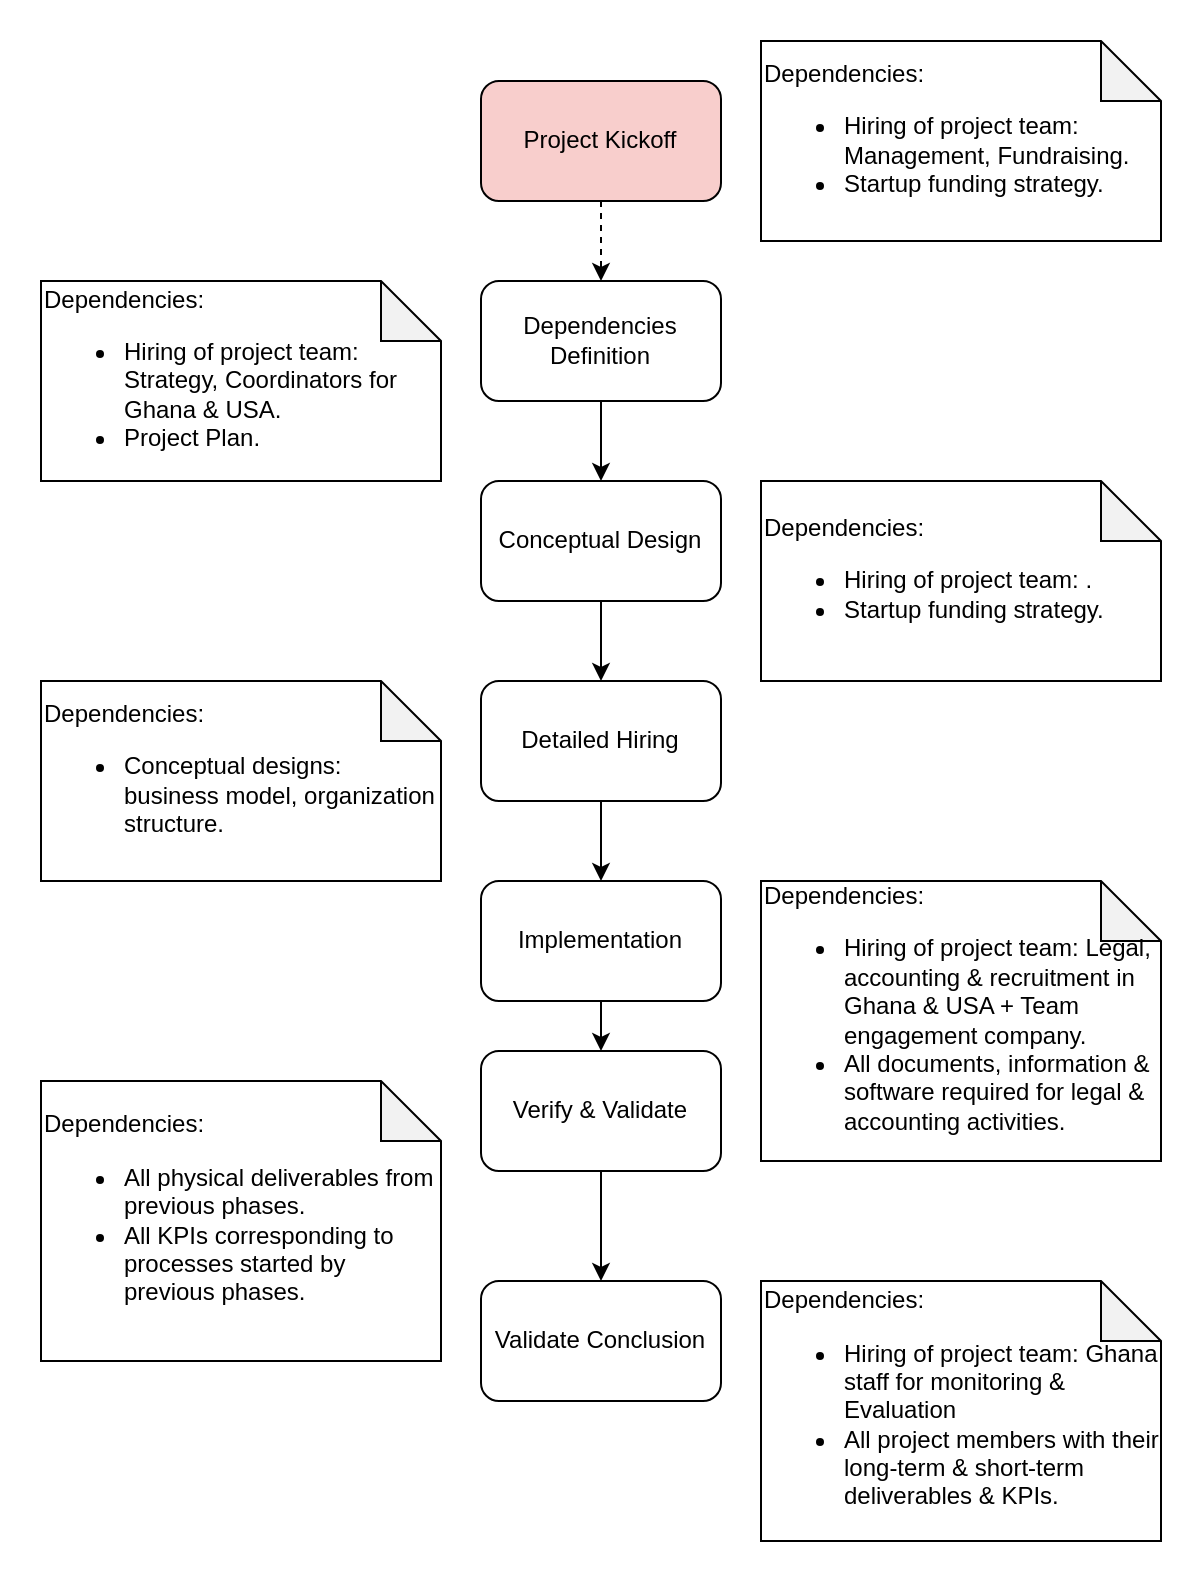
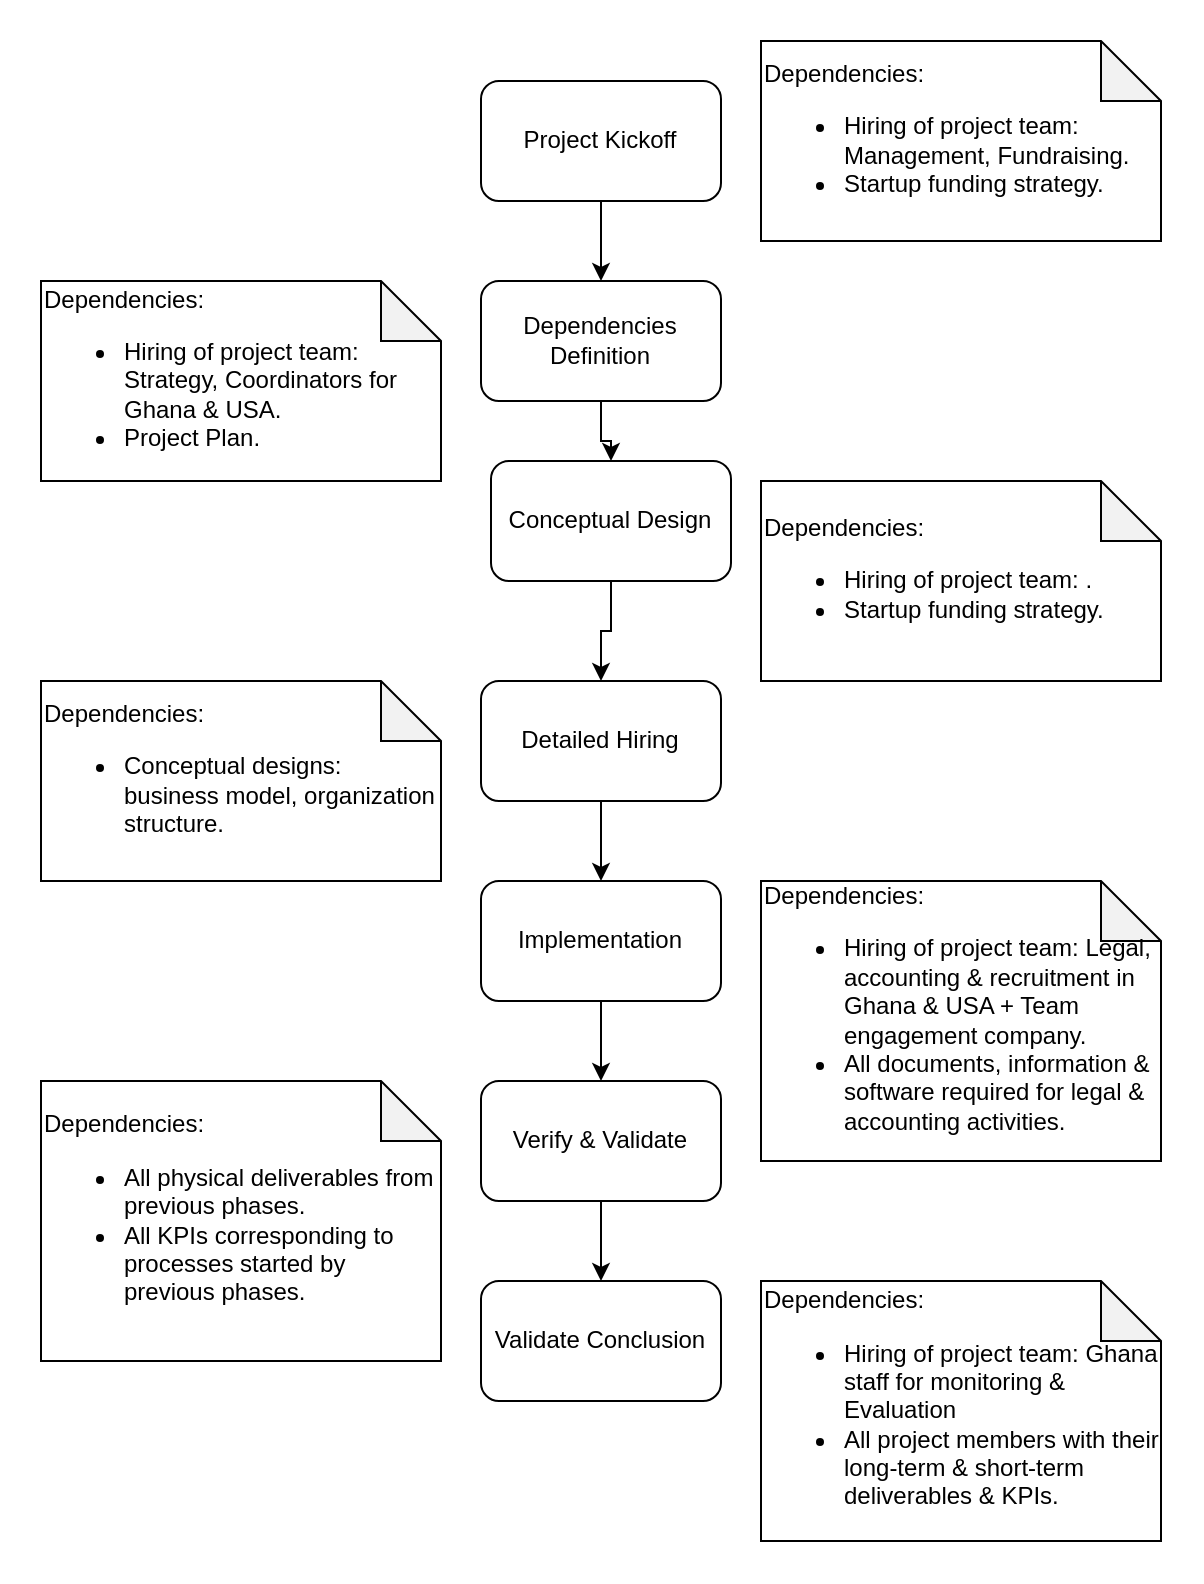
  <mxCell id="0" />
  <mxCell id="1" parent="0" />
- <mxCell id="2" style="edgeStyle=orthogonalEdgeStyle;rounded=0;orthogonalLoop=1;jettySize=auto;html=1;entryX=0.5;entryY=0;entryDx=0;entryDy=0;dashed=1;" edge="1" parent="1" source="3" target="5"><mxGeometry relative="1" as="geometry" /></mxCell>
- <mxCell id="3" value="Project Kickoff" style="rounded=1;whiteSpace=wrap;html=1;fillColor=#f8cecc;" vertex="1" parent="1"><mxGeometry x="240" y="40" width="120" height="60" as="geometry" /></mxCell>
+ <mxCell id="2" style="edgeStyle=orthogonalEdgeStyle;rounded=0;orthogonalLoop=1;jettySize=auto;html=1;entryX=0.5;entryY=0;entryDx=0;entryDy=0;" edge="1" parent="1" source="3" target="5"><mxGeometry relative="1" as="geometry" /></mxCell>
+ <mxCell id="3" value="Project Kickoff" style="rounded=1;whiteSpace=wrap;html=1;" vertex="1" parent="1"><mxGeometry x="240" y="40" width="120" height="60" as="geometry" /></mxCell>
  <mxCell id="4" style="edgeStyle=orthogonalEdgeStyle;rounded=0;orthogonalLoop=1;jettySize=auto;html=1;" edge="1" parent="1" source="5" target="7"><mxGeometry relative="1" as="geometry" /></mxCell>
  <mxCell id="5" value="Dependencies Definition" style="rounded=1;whiteSpace=wrap;html=1;" vertex="1" parent="1"><mxGeometry x="240" y="140" width="120" height="60" as="geometry" /></mxCell>
  <mxCell id="6" style="edgeStyle=orthogonalEdgeStyle;rounded=0;orthogonalLoop=1;jettySize=auto;html=1;entryX=0.5;entryY=0;entryDx=0;entryDy=0;" edge="1" parent="1" source="7" target="9"><mxGeometry relative="1" as="geometry" /></mxCell>
- <mxCell id="7" value="Conceptual Design" style="rounded=1;whiteSpace=wrap;html=1;" vertex="1" parent="1"><mxGeometry x="240" y="240" width="120" height="60" as="geometry" /></mxCell>
+ <mxCell id="7" value="Conceptual Design" style="rounded=1;whiteSpace=wrap;html=1;" vertex="1" parent="1"><mxGeometry x="245" y="230" width="120" height="60" as="geometry" /></mxCell>
  <mxCell id="8" style="edgeStyle=orthogonalEdgeStyle;rounded=0;orthogonalLoop=1;jettySize=auto;html=1;entryX=0.5;entryY=0;entryDx=0;entryDy=0;" edge="1" parent="1" source="9" target="11"><mxGeometry relative="1" as="geometry" /></mxCell>
  <mxCell id="9" value="Detailed Hiring" style="rounded=1;whiteSpace=wrap;html=1;" vertex="1" parent="1"><mxGeometry x="240" y="340" width="120" height="60" as="geometry" /></mxCell>
  <mxCell id="10" style="edgeStyle=orthogonalEdgeStyle;rounded=0;orthogonalLoop=1;jettySize=auto;html=1;entryX=0.5;entryY=0;entryDx=0;entryDy=0;" edge="1" parent="1" source="11" target="13"><mxGeometry relative="1" as="geometry" /></mxCell>
  <mxCell id="11" value="Implementation&lt;span style=&quot;font-family: monospace ; font-size: 0px&quot;&gt;%3CmxGraphModel%3E%3Croot%3E%3CmxCell%20id%3D%220%22%2F%3E%3CmxCell%20id%3D%221%22%20parent%3D%220%22%2F%3E%3CmxCell%20id%3D%222%22%20value%3D%22Project%20Kickoff%22%20style%3D%22rounded%3D1%3BwhiteSpace%3Dwrap%3Bhtml%3D1%3B%22%20vertex%3D%221%22%20parent%3D%221%22%3E%3CmxGeometry%20x%3D%22200%22%20y%3D%2280%22%20width%3D%22120%22%20height%3D%2260%22%20as%3D%22geometry%22%2F%3E%3C%2FmxCell%3E%3C%2Froot%3E%3C%2FmxGraphModel%3E&lt;/span&gt;" style="rounded=1;whiteSpace=wrap;html=1;" vertex="1" parent="1"><mxGeometry x="240" y="440" width="120" height="60" as="geometry" /></mxCell>
  <mxCell id="12" style="edgeStyle=orthogonalEdgeStyle;rounded=0;orthogonalLoop=1;jettySize=auto;html=1;entryX=0.5;entryY=0;entryDx=0;entryDy=0;" edge="1" parent="1" source="13" target="14"><mxGeometry relative="1" as="geometry" /></mxCell>
- <mxCell id="13" value="Verify &amp;amp; Validate" style="rounded=1;whiteSpace=wrap;html=1;" vertex="1" parent="1"><mxGeometry x="240" y="525" width="120" height="60" as="geometry" /></mxCell>
+ <mxCell id="13" value="Verify &amp;amp; Validate" style="rounded=1;whiteSpace=wrap;html=1;" vertex="1" parent="1"><mxGeometry x="240" y="540" width="120" height="60" as="geometry" /></mxCell>
  <mxCell id="14" value="Validate Conclusion" style="rounded=1;whiteSpace=wrap;html=1;" vertex="1" parent="1"><mxGeometry x="240" y="640" width="120" height="60" as="geometry" /></mxCell>
  <mxCell id="15" value="Dependencies:&lt;br&gt;&lt;ul&gt;&lt;li&gt;Hiring of project team: Management, Fundraising.&lt;/li&gt;&lt;li&gt;Startup funding strategy.&lt;/li&gt;&lt;/ul&gt;" style="shape=note;whiteSpace=wrap;html=1;backgroundOutline=1;darkOpacity=0.05;align=left;" vertex="1" parent="1"><mxGeometry x="380" y="20" width="200" height="100" as="geometry" /></mxCell>
  <mxCell id="16" value="Dependencies:&lt;br&gt;&lt;ul&gt;&lt;li&gt;Hiring of project team: Strategy, Coordinators for Ghana &amp;amp; USA.&lt;/li&gt;&lt;li&gt;Project Plan.&lt;/li&gt;&lt;/ul&gt;" style="shape=note;whiteSpace=wrap;html=1;backgroundOutline=1;darkOpacity=0.05;align=left;" vertex="1" parent="1"><mxGeometry x="20" y="140" width="200" height="100" as="geometry" /></mxCell>
  <mxCell id="17" value="Dependencies:&lt;br&gt;&lt;ul&gt;&lt;li&gt;Hiring of project team: .&lt;/li&gt;&lt;li&gt;Startup funding strategy.&lt;/li&gt;&lt;/ul&gt;" style="shape=note;whiteSpace=wrap;html=1;backgroundOutline=1;darkOpacity=0.05;align=left;" vertex="1" parent="1"><mxGeometry x="380" y="240" width="200" height="100" as="geometry" /></mxCell>
  <mxCell id="18" value="Dependencies:&lt;br&gt;&lt;ul&gt;&lt;li&gt;&lt;span&gt;Conceptual designs: business model, organization structure.&lt;/span&gt;&lt;br&gt;&lt;/li&gt;&lt;/ul&gt;" style="shape=note;whiteSpace=wrap;html=1;backgroundOutline=1;darkOpacity=0.05;align=left;" vertex="1" parent="1"><mxGeometry x="20" y="340" width="200" height="100" as="geometry" /></mxCell>
  <mxCell id="19" value="Dependencies:&lt;br&gt;&lt;ul&gt;&lt;li&gt;Hiring of project team: Legal, accounting &amp;amp; recruitment in Ghana &amp;amp; USA + Team engagement company.&lt;/li&gt;&lt;li&gt;All documents, information &amp;amp; software required for legal &amp;amp; accounting activities.&lt;/li&gt;&lt;/ul&gt;" style="shape=note;whiteSpace=wrap;html=1;backgroundOutline=1;darkOpacity=0.05;align=left;" vertex="1" parent="1"><mxGeometry x="380" y="440" width="200" height="140" as="geometry" /></mxCell>
  <mxCell id="20" value="Dependencies:&lt;br&gt;&lt;ul&gt;&lt;li&gt;&lt;span&gt;All physical deliverables from previous phases.&lt;/span&gt;&lt;br&gt;&lt;/li&gt;&lt;li&gt;All KPIs corresponding to processes started by previous phases.&lt;/li&gt;&lt;/ul&gt;" style="shape=note;whiteSpace=wrap;html=1;backgroundOutline=1;darkOpacity=0.05;align=left;" vertex="1" parent="1"><mxGeometry x="20" y="540" width="200" height="140" as="geometry" /></mxCell>
  <mxCell id="21" value="Dependencies:&lt;br&gt;&lt;ul&gt;&lt;li&gt;Hiring of project team: Ghana staff for monitoring &amp;amp; Evaluation&lt;/li&gt;&lt;li&gt;All project members with their long-term &amp;amp; short-term deliverables &amp;amp; KPIs.&lt;/li&gt;&lt;/ul&gt;" style="shape=note;whiteSpace=wrap;html=1;backgroundOutline=1;darkOpacity=0.05;align=left;" vertex="1" parent="1"><mxGeometry x="380" y="640" width="200" height="130" as="geometry" /></mxCell>
